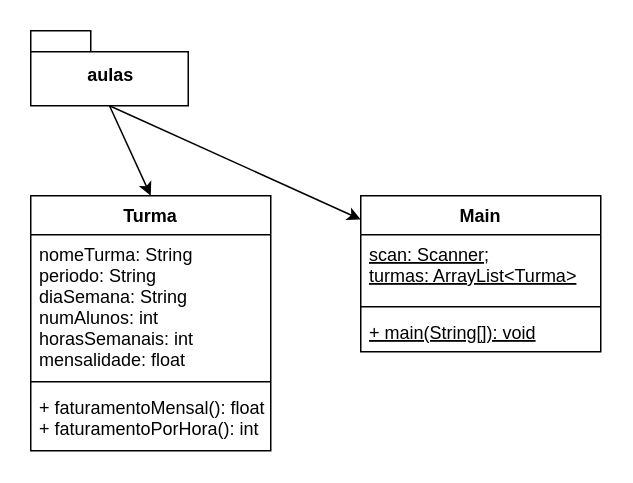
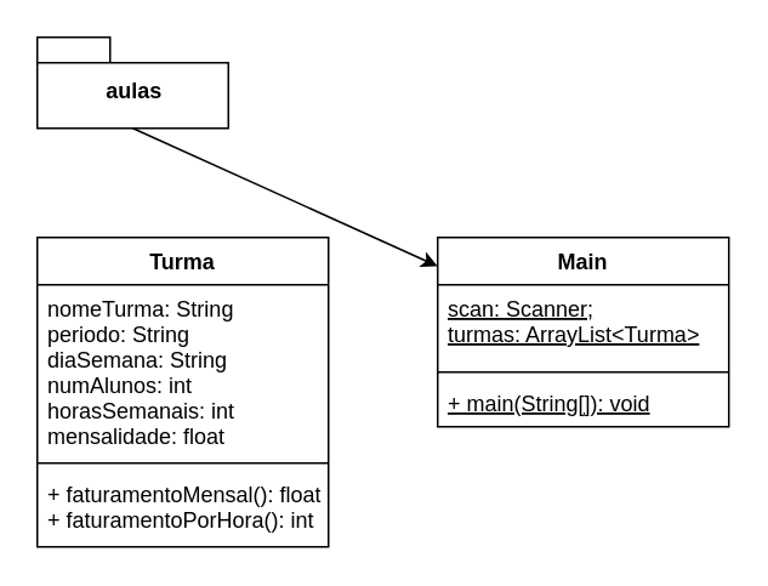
  <mxCell id="0" />
  <mxCell id="1" parent="0" />
  <mxCell id="2" style="rounded=0;orthogonalLoop=1;jettySize=auto;html=1;exitX=0.5;exitY=1;exitDx=0;exitDy=0;exitPerimeter=0;" edge="1" parent="1" source="4" target="9"><mxGeometry relative="1" as="geometry" /></mxCell>
- <mxCell id="3" style="edgeStyle=none;rounded=0;orthogonalLoop=1;jettySize=auto;html=1;exitX=0.5;exitY=1;exitDx=0;exitDy=0;exitPerimeter=0;entryX=0.5;entryY=0;entryDx=0;entryDy=0;" edge="1" parent="1" source="4" target="5"><mxGeometry relative="1" as="geometry" /></mxCell>
  <mxCell id="4" value="aulas" style="shape=folder;fontStyle=1;spacingTop=10;tabWidth=40;tabHeight=14;tabPosition=left;html=1;" vertex="1" parent="1"><mxGeometry x="20" y="20" width="105" height="50" as="geometry" /></mxCell>
  <mxCell id="5" value="Turma" style="swimlane;fontStyle=1;align=center;verticalAlign=top;childLayout=stackLayout;horizontal=1;startSize=26;horizontalStack=0;resizeParent=1;resizeParentMax=0;resizeLast=0;collapsible=1;marginBottom=0;" vertex="1" parent="1"><mxGeometry x="20" y="130" width="160" height="170" as="geometry" /></mxCell>
  <mxCell id="6" value="nomeTurma: String&#10;periodo: String&#10;diaSemana: String&#10;numAlunos: int&#10;horasSemanais: int&#10;mensalidade: float" style="text;strokeColor=none;fillColor=none;align=left;verticalAlign=top;spacingLeft=4;spacingRight=4;overflow=hidden;rotatable=0;points=[[0,0.5],[1,0.5]];portConstraint=eastwest;" vertex="1" parent="5"><mxGeometry y="26" width="160" height="94" as="geometry" /></mxCell>
  <mxCell id="7" value="" style="line;strokeWidth=1;fillColor=none;align=left;verticalAlign=middle;spacingTop=-1;spacingLeft=3;spacingRight=3;rotatable=0;labelPosition=right;points=[];portConstraint=eastwest;strokeColor=inherit;" vertex="1" parent="5"><mxGeometry y="120" width="160" height="8" as="geometry" /></mxCell>
  <mxCell id="8" value="+ faturamentoMensal(): float&#10;+ faturamentoPorHora(): int" style="text;strokeColor=none;fillColor=none;align=left;verticalAlign=top;spacingLeft=4;spacingRight=4;overflow=hidden;rotatable=0;points=[[0,0.5],[1,0.5]];portConstraint=eastwest;" vertex="1" parent="5"><mxGeometry y="128" width="160" height="42" as="geometry" /></mxCell>
  <mxCell id="9" value="Main" style="swimlane;fontStyle=1;align=center;verticalAlign=top;childLayout=stackLayout;horizontal=1;startSize=26;horizontalStack=0;resizeParent=1;resizeParentMax=0;resizeLast=0;collapsible=1;marginBottom=0;" vertex="1" parent="1"><mxGeometry x="240" y="130" width="160" height="104" as="geometry" /></mxCell>
  <mxCell id="10" value="scan: Scanner;&#10;turmas: ArrayList&lt;Turma&gt;" style="text;strokeColor=none;fillColor=none;align=left;verticalAlign=top;spacingLeft=4;spacingRight=4;overflow=hidden;rotatable=0;points=[[0,0.5],[1,0.5]];portConstraint=eastwest;fontStyle=4" vertex="1" parent="9"><mxGeometry y="26" width="160" height="44" as="geometry" /></mxCell>
  <mxCell id="11" value="" style="line;strokeWidth=1;fillColor=none;align=left;verticalAlign=middle;spacingTop=-1;spacingLeft=3;spacingRight=3;rotatable=0;labelPosition=right;points=[];portConstraint=eastwest;strokeColor=inherit;" vertex="1" parent="9"><mxGeometry y="70" width="160" height="8" as="geometry" /></mxCell>
  <mxCell id="12" value="+ main(String[]): void" style="text;strokeColor=none;fillColor=none;align=left;verticalAlign=top;spacingLeft=4;spacingRight=4;overflow=hidden;rotatable=0;points=[[0,0.5],[1,0.5]];portConstraint=eastwest;fontStyle=4" vertex="1" parent="9"><mxGeometry y="78" width="160" height="26" as="geometry" /></mxCell>
